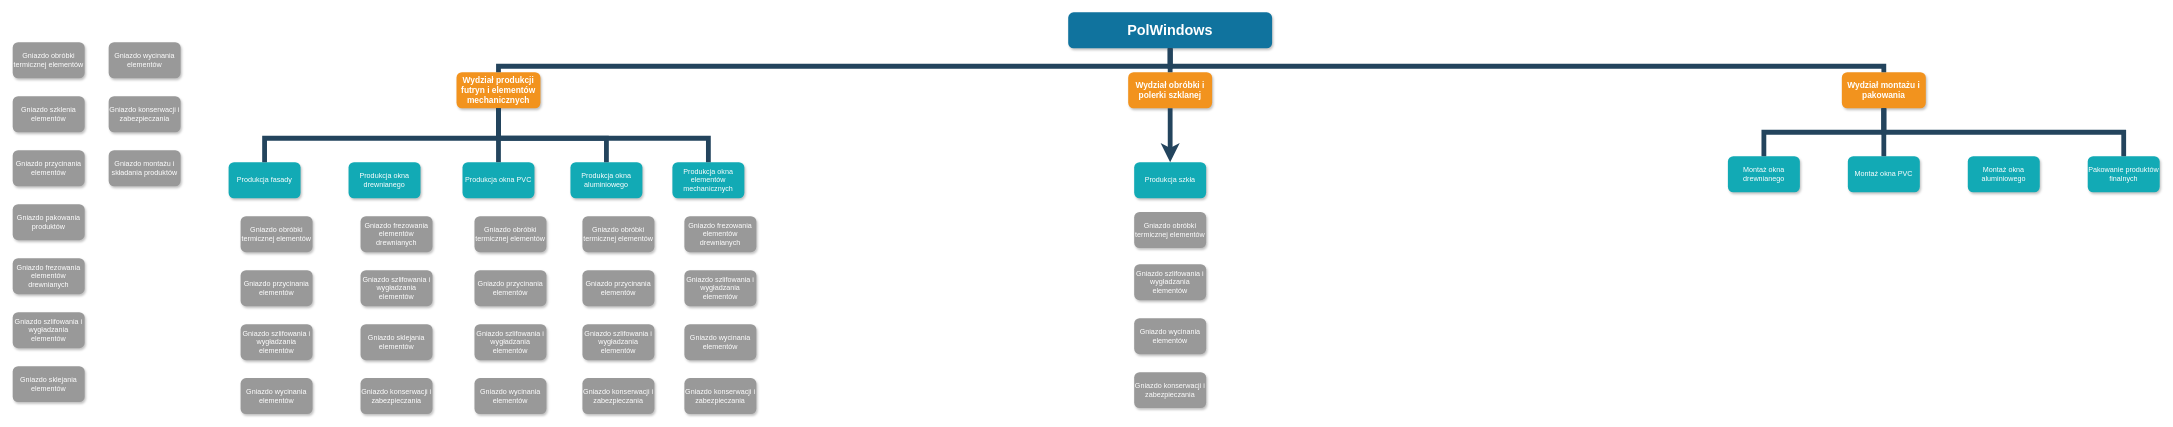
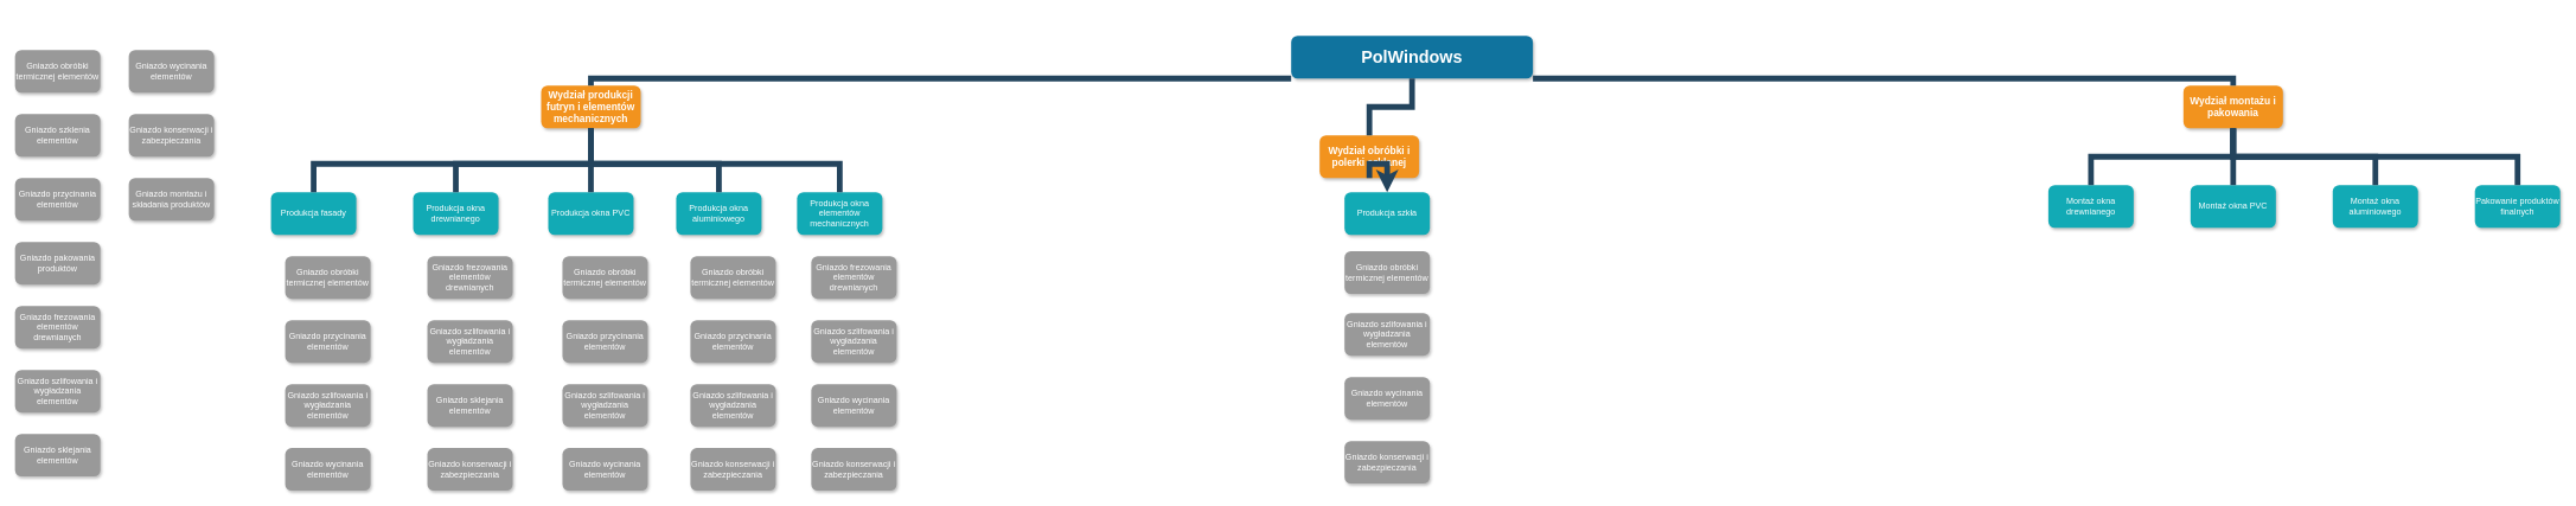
  <mxCell id="0" />
  <mxCell id="1" parent="0" />
- <mxCell id="2" value="PolWindows" style="whiteSpace=wrap;rounded=1;shadow=1;fillColor=#10739E;strokeColor=none;fontColor=#FFFFFF;fontStyle=1;fontSize=24" parent="1" vertex="1"><mxGeometry x="1780" y="20" width="340" height="60" as="geometry" /></mxCell>
+ <mxCell id="2" value="PolWindows" style="whiteSpace=wrap;rounded=1;shadow=1;fillColor=#10739E;strokeColor=none;fontColor=#FFFFFF;fontStyle=1;fontSize=24" parent="1" vertex="1"><mxGeometry x="1815" y="50" width="340" height="60" as="geometry" /></mxCell>
  <mxCell id="3" value="Wydział produkcji futryn i elementów mechanicznych" style="whiteSpace=wrap;rounded=1;fillColor=#F2931E;strokeColor=none;shadow=1;fontColor=#FFFFFF;fontStyle=1;fontSize=14" parent="1" vertex="1"><mxGeometry x="760" y="120" width="140" height="60" as="geometry" /></mxCell>
- <mxCell id="4" value="Wydział obróbki i polerki szklanej" style="whiteSpace=wrap;rounded=1;fillColor=#F2931E;strokeColor=none;shadow=1;fontColor=#FFFFFF;fontStyle=1;fontSize=14" parent="1" vertex="1"><mxGeometry x="1880" y="120" width="140" height="60" as="geometry" /></mxCell>
+ <mxCell id="4" value="Wydział obróbki i polerki szklanej" style="whiteSpace=wrap;rounded=1;fillColor=#F2931E;strokeColor=none;shadow=1;fontColor=#FFFFFF;fontStyle=1;fontSize=14" parent="1" vertex="1"><mxGeometry x="1855" y="190" width="140" height="60" as="geometry" /></mxCell>
  <mxCell id="5" value="Wydział montażu i pakowania" style="whiteSpace=wrap;rounded=1;fillColor=#F2931E;strokeColor=none;shadow=1;fontColor=#FFFFFF;fontStyle=1;fontSize=14" parent="1" vertex="1"><mxGeometry x="3070" y="120" width="140" height="60" as="geometry" /></mxCell>
  <mxCell id="6" value="Produkcja fasady" style="whiteSpace=wrap;rounded=1;fillColor=#12AAB5;strokeColor=none;shadow=1;fontColor=#FFFFFF;" parent="1" vertex="1"><mxGeometry x="380" y="270" width="120" height="60" as="geometry" /></mxCell>
  <mxCell id="7" value="Produkcja okna drewnianego" style="whiteSpace=wrap;rounded=1;fillColor=#12AAB5;strokeColor=none;shadow=1;fontColor=#FFFFFF;" parent="1" vertex="1"><mxGeometry x="580" y="270" width="120" height="60" as="geometry" /></mxCell>
  <mxCell id="8" value="Gniazdo obróbki termicznej elementów" style="whiteSpace=wrap;rounded=1;fillColor=#999999;strokeColor=none;shadow=1;fontColor=#FFFFFF;fontStyle=0" parent="1" vertex="1"><mxGeometry x="20" y="70" width="120" height="60" as="geometry" /></mxCell>
  <mxCell id="9" value="Gniazdo szklenia elementów" style="whiteSpace=wrap;rounded=1;fillColor=#999999;strokeColor=none;shadow=1;fontColor=#FFFFFF;fontStyle=0" parent="1" vertex="1"><mxGeometry x="20" y="160" width="120" height="60" as="geometry" /></mxCell>
  <mxCell id="10" value="Gniazdo przycinania elementów" style="whiteSpace=wrap;rounded=1;fillColor=#999999;strokeColor=none;shadow=1;fontColor=#FFFFFF;fontStyle=0" parent="1" vertex="1"><mxGeometry x="20" y="250" width="120" height="60" as="geometry" /></mxCell>
  <mxCell id="11" value="Gniazdo pakowania produktów" style="whiteSpace=wrap;rounded=1;fillColor=#999999;strokeColor=none;shadow=1;fontColor=#FFFFFF;fontStyle=0" parent="1" vertex="1"><mxGeometry x="20" y="340" width="120" height="60" as="geometry" /></mxCell>
  <mxCell id="12" value="" style="edgeStyle=elbowEdgeStyle;elbow=vertical;rounded=0;fontColor=#000000;endArrow=none;endFill=0;strokeWidth=8;strokeColor=#23445D;" parent="1" source="3" target="6" edge="1"><mxGeometry width="100" height="100" relative="1" as="geometry"><mxPoint x="330" y="260" as="sourcePoint" /><mxPoint x="430" y="160" as="targetPoint" /><Array as="points"><mxPoint x="610" y="230" /></Array></mxGeometry></mxCell>
+ <mxCell id="13" value="" style="edgeStyle=elbowEdgeStyle;elbow=vertical;rounded=0;fontColor=#000000;endArrow=none;endFill=0;strokeWidth=8;strokeColor=#23445D;" parent="1" source="3" target="7" edge="1"><mxGeometry width="100" height="100" relative="1" as="geometry"><mxPoint x="670" y="260" as="sourcePoint" /><mxPoint x="770" y="160" as="targetPoint" /><Array as="points"><mxPoint x="830" y="230" /><mxPoint x="830" y="225" /></Array></mxGeometry></mxCell>
  <mxCell id="14" value="Montaż okna drewnianego" style="whiteSpace=wrap;rounded=1;fillColor=#12AAB5;strokeColor=none;shadow=1;fontColor=#FFFFFF;" parent="1" vertex="1"><mxGeometry x="2880" y="260" width="120" height="60" as="geometry" /></mxCell>
  <mxCell id="15" value="" style="edgeStyle=elbowEdgeStyle;elbow=vertical;rounded=0;fontColor=#000000;endArrow=none;endFill=0;strokeWidth=8;strokeColor=#23445D;" parent="1" source="5" target="14" edge="1"><mxGeometry width="100" height="100" relative="1" as="geometry"><mxPoint x="2900" y="240" as="sourcePoint" /><mxPoint x="3000" y="140" as="targetPoint" /></mxGeometry></mxCell>
  <mxCell id="16" value="" style="edgeStyle=elbowEdgeStyle;elbow=vertical;rounded=0;fontColor=#000000;endArrow=none;endFill=0;strokeWidth=8;strokeColor=#23445D;" parent="1" source="2" target="3" edge="1"><mxGeometry width="100" height="100" relative="1" as="geometry"><mxPoint x="1320" y="110" as="sourcePoint" /><mxPoint x="1420" y="10" as="targetPoint" /><Array as="points"><mxPoint x="1430" y="110" /><mxPoint x="1430" y="120" /></Array></mxGeometry></mxCell>
  <mxCell id="17" value="" style="edgeStyle=elbowEdgeStyle;elbow=vertical;rounded=0;fontColor=#000000;endArrow=none;endFill=0;strokeWidth=8;strokeColor=#23445D;" parent="1" source="2" target="4" edge="1"><mxGeometry width="100" height="100" relative="1" as="geometry"><mxPoint x="1330" y="120" as="sourcePoint" /><mxPoint x="1430" y="20" as="targetPoint" /></mxGeometry></mxCell>
  <mxCell id="18" value="" style="edgeStyle=elbowEdgeStyle;elbow=vertical;rounded=0;fontColor=#000000;endArrow=none;endFill=0;strokeWidth=8;strokeColor=#23445D;" parent="1" source="2" edge="1"><mxGeometry width="100" height="100" relative="1" as="geometry"><mxPoint x="1370" y="160" as="sourcePoint" /><mxPoint x="3140" y="120" as="targetPoint" /><Array as="points"><mxPoint x="2550" y="110" /></Array></mxGeometry></mxCell>
  <mxCell id="19" value="Produkcja okna PVC" style="whiteSpace=wrap;rounded=1;fillColor=#12AAB5;strokeColor=none;shadow=1;fontColor=#FFFFFF;" vertex="1" parent="1"><mxGeometry x="770" y="270" width="120" height="60" as="geometry" /></mxCell>
  <mxCell id="20" value="Produkcja okna aluminiowego" style="whiteSpace=wrap;rounded=1;fillColor=#12AAB5;strokeColor=none;shadow=1;fontColor=#FFFFFF;" vertex="1" parent="1"><mxGeometry x="950" y="270" width="120" height="60" as="geometry" /></mxCell>
  <mxCell id="21" value="Produkcja okna elementów mechanicznych" style="whiteSpace=wrap;rounded=1;fillColor=#12AAB5;strokeColor=none;shadow=1;fontColor=#FFFFFF;" vertex="1" parent="1"><mxGeometry x="1120" y="270" width="120" height="60" as="geometry" /></mxCell>
  <mxCell id="22" value="" style="edgeStyle=elbowEdgeStyle;elbow=vertical;rounded=0;fontColor=#000000;endArrow=none;endFill=0;strokeWidth=8;strokeColor=#23445D;exitX=0.5;exitY=1;exitDx=0;exitDy=0;entryX=0.5;entryY=0;entryDx=0;entryDy=0;" edge="1" parent="1" source="3" target="19"><mxGeometry width="100" height="100" relative="1" as="geometry"><mxPoint x="840" y="190" as="sourcePoint" /><mxPoint x="650" y="280" as="targetPoint" /><Array as="points"><mxPoint x="840" y="235" /></Array></mxGeometry></mxCell>
  <mxCell id="23" value="" style="edgeStyle=elbowEdgeStyle;elbow=vertical;rounded=0;fontColor=#000000;endArrow=none;endFill=0;strokeWidth=8;strokeColor=#23445D;entryX=0.5;entryY=0;entryDx=0;entryDy=0;" edge="1" parent="1" target="20"><mxGeometry width="100" height="100" relative="1" as="geometry"><mxPoint x="830" y="190" as="sourcePoint" /><mxPoint x="660" y="290" as="targetPoint" /><Array as="points"><mxPoint x="850" y="230" /><mxPoint x="920" y="230" /></Array></mxGeometry></mxCell>
  <mxCell id="24" value="" style="edgeStyle=elbowEdgeStyle;elbow=vertical;rounded=0;fontColor=#000000;endArrow=none;endFill=0;strokeWidth=8;strokeColor=#23445D;entryX=0.5;entryY=0;entryDx=0;entryDy=0;" edge="1" parent="1" target="21"><mxGeometry width="100" height="100" relative="1" as="geometry"><mxPoint x="830" y="180" as="sourcePoint" /><mxPoint x="1110" y="250" as="targetPoint" /><Array as="points"><mxPoint x="870" y="230" /><mxPoint x="1010" y="220" /></Array></mxGeometry></mxCell>
  <mxCell id="25" value="Produkcja szkła" style="whiteSpace=wrap;rounded=1;fillColor=#12AAB5;strokeColor=none;shadow=1;fontColor=#FFFFFF;" vertex="1" parent="1"><mxGeometry x="1890" y="270" width="120" height="60" as="geometry" /></mxCell>
  <mxCell id="26" value="" style="edgeStyle=elbowEdgeStyle;elbow=vertical;rounded=0;fontColor=#000000;endArrow=classic;endFill=0;strokeWidth=8;strokeColor=#23445D;exitX=0.5;exitY=1;exitDx=0;exitDy=0;entryX=0.5;entryY=0;entryDx=0;entryDy=0;" edge="1" parent="1" source="4" target="25"><mxGeometry width="100" height="100" relative="1" as="geometry"><mxPoint x="1599" y="190" as="sourcePoint" /><mxPoint x="1950" y="260" as="targetPoint" /><Array as="points"><mxPoint x="1940" y="230" /><mxPoint x="1779" y="230" /></Array></mxGeometry></mxCell>
  <mxCell id="27" value="Montaż okna PVC" style="whiteSpace=wrap;rounded=1;fillColor=#12AAB5;strokeColor=none;shadow=1;fontColor=#FFFFFF;" vertex="1" parent="1"><mxGeometry x="3080" y="260" width="120" height="60" as="geometry" /></mxCell>
  <mxCell id="28" value="Montaż okna aluminiowego" style="whiteSpace=wrap;rounded=1;fillColor=#12AAB5;strokeColor=none;shadow=1;fontColor=#FFFFFF;" vertex="1" parent="1"><mxGeometry x="3280" y="260" width="120" height="60" as="geometry" /></mxCell>
  <mxCell id="29" value="Pakowanie produktów finalnych" style="whiteSpace=wrap;rounded=1;fillColor=#12AAB5;strokeColor=none;shadow=1;fontColor=#FFFFFF;" vertex="1" parent="1"><mxGeometry x="3480" y="260" width="120" height="60" as="geometry" /></mxCell>
  <mxCell id="30" value="" style="edgeStyle=elbowEdgeStyle;elbow=vertical;rounded=0;fontColor=#000000;endArrow=none;endFill=0;strokeWidth=8;strokeColor=#23445D;exitX=0.5;exitY=1;exitDx=0;exitDy=0;" edge="1" parent="1" source="5"><mxGeometry width="100" height="100" relative="1" as="geometry"><mxPoint x="3040" y="190" as="sourcePoint" /><mxPoint x="3140" y="260" as="targetPoint" /><Array as="points"><mxPoint x="3090" y="225" /></Array></mxGeometry></mxCell>
  <mxCell id="31" value="" style="edgeStyle=elbowEdgeStyle;elbow=vertical;rounded=0;fontColor=#000000;endArrow=none;endFill=0;strokeWidth=8;strokeColor=#23445D;exitX=0.5;exitY=1;exitDx=0;exitDy=0;" edge="1" parent="1" source="5"><mxGeometry width="100" height="100" relative="1" as="geometry"><mxPoint x="3440" y="190" as="sourcePoint" /><mxPoint x="3540" y="260" as="targetPoint" /></mxGeometry></mxCell>
+ <mxCell id="32" value="" style="edgeStyle=elbowEdgeStyle;elbow=vertical;rounded=0;fontColor=#000000;endArrow=none;endFill=0;strokeWidth=8;strokeColor=#23445D;exitX=0.5;exitY=1;exitDx=0;exitDy=0;entryX=0.5;entryY=0;entryDx=0;entryDy=0;" edge="1" parent="1" source="5" target="28"><mxGeometry width="100" height="100" relative="1" as="geometry"><mxPoint x="3150" y="190" as="sourcePoint" /><mxPoint x="3550" y="270" as="targetPoint" /></mxGeometry></mxCell>
  <mxCell id="33" value="Gniazdo frezowania elementów drewnianych" style="whiteSpace=wrap;rounded=1;fillColor=#999999;strokeColor=none;shadow=1;fontColor=#FFFFFF;fontStyle=0" vertex="1" parent="1"><mxGeometry x="20" y="430" width="120" height="60" as="geometry" /></mxCell>
  <mxCell id="34" value="Gniazdo szlifowania i wygładzania elementów" style="whiteSpace=wrap;rounded=1;fillColor=#999999;strokeColor=none;shadow=1;fontColor=#FFFFFF;fontStyle=0" vertex="1" parent="1"><mxGeometry x="20" y="520" width="120" height="60" as="geometry" /></mxCell>
  <mxCell id="35" value="Gniazdo sklejania elementów" style="whiteSpace=wrap;rounded=1;fillColor=#999999;strokeColor=none;shadow=1;fontColor=#FFFFFF;fontStyle=0" vertex="1" parent="1"><mxGeometry x="20" y="610" width="120" height="60" as="geometry" /></mxCell>
  <mxCell id="36" value="Gniazdo wycinania elementów" style="whiteSpace=wrap;rounded=1;fillColor=#999999;strokeColor=none;shadow=1;fontColor=#FFFFFF;fontStyle=0" vertex="1" parent="1"><mxGeometry x="180" y="70" width="120" height="60" as="geometry" /></mxCell>
  <mxCell id="37" value="Gniazdo konserwacji i zabezpieczania" style="whiteSpace=wrap;rounded=1;fillColor=#999999;strokeColor=none;shadow=1;fontColor=#FFFFFF;fontStyle=0" vertex="1" parent="1"><mxGeometry x="180" y="160" width="120" height="60" as="geometry" /></mxCell>
  <mxCell id="38" value="Gniazdo montażu i składania produktów" style="whiteSpace=wrap;rounded=1;fillColor=#999999;strokeColor=none;shadow=1;fontColor=#FFFFFF;fontStyle=0" vertex="1" parent="1"><mxGeometry x="180" y="250" width="120" height="60" as="geometry" /></mxCell>
  <mxCell id="39" value="Gniazdo obróbki termicznej elementów" style="whiteSpace=wrap;rounded=1;fillColor=#999999;strokeColor=none;shadow=1;fontColor=#FFFFFF;fontStyle=0" vertex="1" parent="1"><mxGeometry x="400" y="360" width="120" height="60" as="geometry" /></mxCell>
  <mxCell id="40" value="Gniazdo przycinania elementów" style="whiteSpace=wrap;rounded=1;fillColor=#999999;strokeColor=none;shadow=1;fontColor=#FFFFFF;fontStyle=0" vertex="1" parent="1"><mxGeometry x="400" y="450" width="120" height="60" as="geometry" /></mxCell>
  <mxCell id="41" value="Gniazdo szlifowania i wygładzania elementów" style="whiteSpace=wrap;rounded=1;fillColor=#999999;strokeColor=none;shadow=1;fontColor=#FFFFFF;fontStyle=0" vertex="1" parent="1"><mxGeometry x="400" y="540" width="120" height="60" as="geometry" /></mxCell>
  <mxCell id="42" value="Gniazdo wycinania elementów" style="whiteSpace=wrap;rounded=1;fillColor=#999999;strokeColor=none;shadow=1;fontColor=#FFFFFF;fontStyle=0" vertex="1" parent="1"><mxGeometry x="400" y="630" width="120" height="60" as="geometry" /></mxCell>
  <mxCell id="43" value="Gniazdo frezowania elementów drewnianych" style="whiteSpace=wrap;rounded=1;fillColor=#999999;strokeColor=none;shadow=1;fontColor=#FFFFFF;fontStyle=0" vertex="1" parent="1"><mxGeometry x="600" y="360" width="120" height="60" as="geometry" /></mxCell>
  <mxCell id="44" value="Gniazdo szlifowania i wygładzania elementów" style="whiteSpace=wrap;rounded=1;fillColor=#999999;strokeColor=none;shadow=1;fontColor=#FFFFFF;fontStyle=0" vertex="1" parent="1"><mxGeometry x="600" y="450" width="120" height="60" as="geometry" /></mxCell>
  <mxCell id="45" value="Gniazdo sklejania elementów" style="whiteSpace=wrap;rounded=1;fillColor=#999999;strokeColor=none;shadow=1;fontColor=#FFFFFF;fontStyle=0" vertex="1" parent="1"><mxGeometry x="600" y="540" width="120" height="60" as="geometry" /></mxCell>
  <mxCell id="46" value="Gniazdo konserwacji i zabezpieczania" style="whiteSpace=wrap;rounded=1;fillColor=#999999;strokeColor=none;shadow=1;fontColor=#FFFFFF;fontStyle=0" vertex="1" parent="1"><mxGeometry x="600" y="630" width="120" height="60" as="geometry" /></mxCell>
  <mxCell id="47" value="Gniazdo obróbki termicznej elementów" style="whiteSpace=wrap;rounded=1;fillColor=#999999;strokeColor=none;shadow=1;fontColor=#FFFFFF;fontStyle=0" vertex="1" parent="1"><mxGeometry x="790" y="360" width="120" height="60" as="geometry" /></mxCell>
  <mxCell id="48" value="Gniazdo przycinania elementów" style="whiteSpace=wrap;rounded=1;fillColor=#999999;strokeColor=none;shadow=1;fontColor=#FFFFFF;fontStyle=0" vertex="1" parent="1"><mxGeometry x="790" y="450" width="120" height="60" as="geometry" /></mxCell>
  <mxCell id="49" value="Gniazdo szlifowania i wygładzania elementów" style="whiteSpace=wrap;rounded=1;fillColor=#999999;strokeColor=none;shadow=1;fontColor=#FFFFFF;fontStyle=0" vertex="1" parent="1"><mxGeometry x="790" y="540" width="120" height="60" as="geometry" /></mxCell>
  <mxCell id="50" value="Gniazdo wycinania elementów" style="whiteSpace=wrap;rounded=1;fillColor=#999999;strokeColor=none;shadow=1;fontColor=#FFFFFF;fontStyle=0" vertex="1" parent="1"><mxGeometry x="790" y="630" width="120" height="60" as="geometry" /></mxCell>
  <mxCell id="51" value="Gniazdo obróbki termicznej elementów" style="whiteSpace=wrap;rounded=1;fillColor=#999999;strokeColor=none;shadow=1;fontColor=#FFFFFF;fontStyle=0" vertex="1" parent="1"><mxGeometry x="970" y="360" width="120" height="60" as="geometry" /></mxCell>
  <mxCell id="52" value="Gniazdo przycinania elementów" style="whiteSpace=wrap;rounded=1;fillColor=#999999;strokeColor=none;shadow=1;fontColor=#FFFFFF;fontStyle=0" vertex="1" parent="1"><mxGeometry x="970" y="450" width="120" height="60" as="geometry" /></mxCell>
  <mxCell id="53" value="Gniazdo szlifowania i wygładzania elementów" style="whiteSpace=wrap;rounded=1;fillColor=#999999;strokeColor=none;shadow=1;fontColor=#FFFFFF;fontStyle=0" vertex="1" parent="1"><mxGeometry x="970" y="540" width="120" height="60" as="geometry" /></mxCell>
  <mxCell id="54" value="Gniazdo konserwacji i zabezpieczania" style="whiteSpace=wrap;rounded=1;fillColor=#999999;strokeColor=none;shadow=1;fontColor=#FFFFFF;fontStyle=0" vertex="1" parent="1"><mxGeometry x="970" y="630" width="120" height="60" as="geometry" /></mxCell>
  <mxCell id="55" value="Gniazdo frezowania elementów drewnianych" style="whiteSpace=wrap;rounded=1;fillColor=#999999;strokeColor=none;shadow=1;fontColor=#FFFFFF;fontStyle=0" vertex="1" parent="1"><mxGeometry x="1140" y="360" width="120" height="60" as="geometry" /></mxCell>
  <mxCell id="56" value="Gniazdo szlifowania i wygładzania elementów" style="whiteSpace=wrap;rounded=1;fillColor=#999999;strokeColor=none;shadow=1;fontColor=#FFFFFF;fontStyle=0" vertex="1" parent="1"><mxGeometry x="1140" y="450" width="120" height="60" as="geometry" /></mxCell>
  <mxCell id="57" value="Gniazdo wycinania elementów" style="whiteSpace=wrap;rounded=1;fillColor=#999999;strokeColor=none;shadow=1;fontColor=#FFFFFF;fontStyle=0" vertex="1" parent="1"><mxGeometry x="1140" y="540" width="120" height="60" as="geometry" /></mxCell>
  <mxCell id="58" value="Gniazdo konserwacji i zabezpieczania" style="whiteSpace=wrap;rounded=1;fillColor=#999999;strokeColor=none;shadow=1;fontColor=#FFFFFF;fontStyle=0" vertex="1" parent="1"><mxGeometry x="1140" y="630" width="120" height="60" as="geometry" /></mxCell>
  <mxCell id="59" value="Gniazdo obróbki termicznej elementów" style="whiteSpace=wrap;rounded=1;fillColor=#999999;strokeColor=none;shadow=1;fontColor=#FFFFFF;fontStyle=0" vertex="1" parent="1"><mxGeometry x="1890" y="353" width="120" height="60" as="geometry" /></mxCell>
  <mxCell id="60" value="Gniazdo szlifowania i wygładzania elementów" style="whiteSpace=wrap;rounded=1;fillColor=#999999;strokeColor=none;shadow=1;fontColor=#FFFFFF;fontStyle=0" vertex="1" parent="1"><mxGeometry x="1890" y="440" width="120" height="60" as="geometry" /></mxCell>
  <mxCell id="61" value="Gniazdo wycinania elementów" style="whiteSpace=wrap;rounded=1;fillColor=#999999;strokeColor=none;shadow=1;fontColor=#FFFFFF;fontStyle=0" vertex="1" parent="1"><mxGeometry x="1890" y="530" width="120" height="60" as="geometry" /></mxCell>
  <mxCell id="62" value="Gniazdo konserwacji i zabezpieczania" style="whiteSpace=wrap;rounded=1;fillColor=#999999;strokeColor=none;shadow=1;fontColor=#FFFFFF;fontStyle=0" vertex="1" parent="1"><mxGeometry x="1890" y="620" width="120" height="60" as="geometry" /></mxCell>
